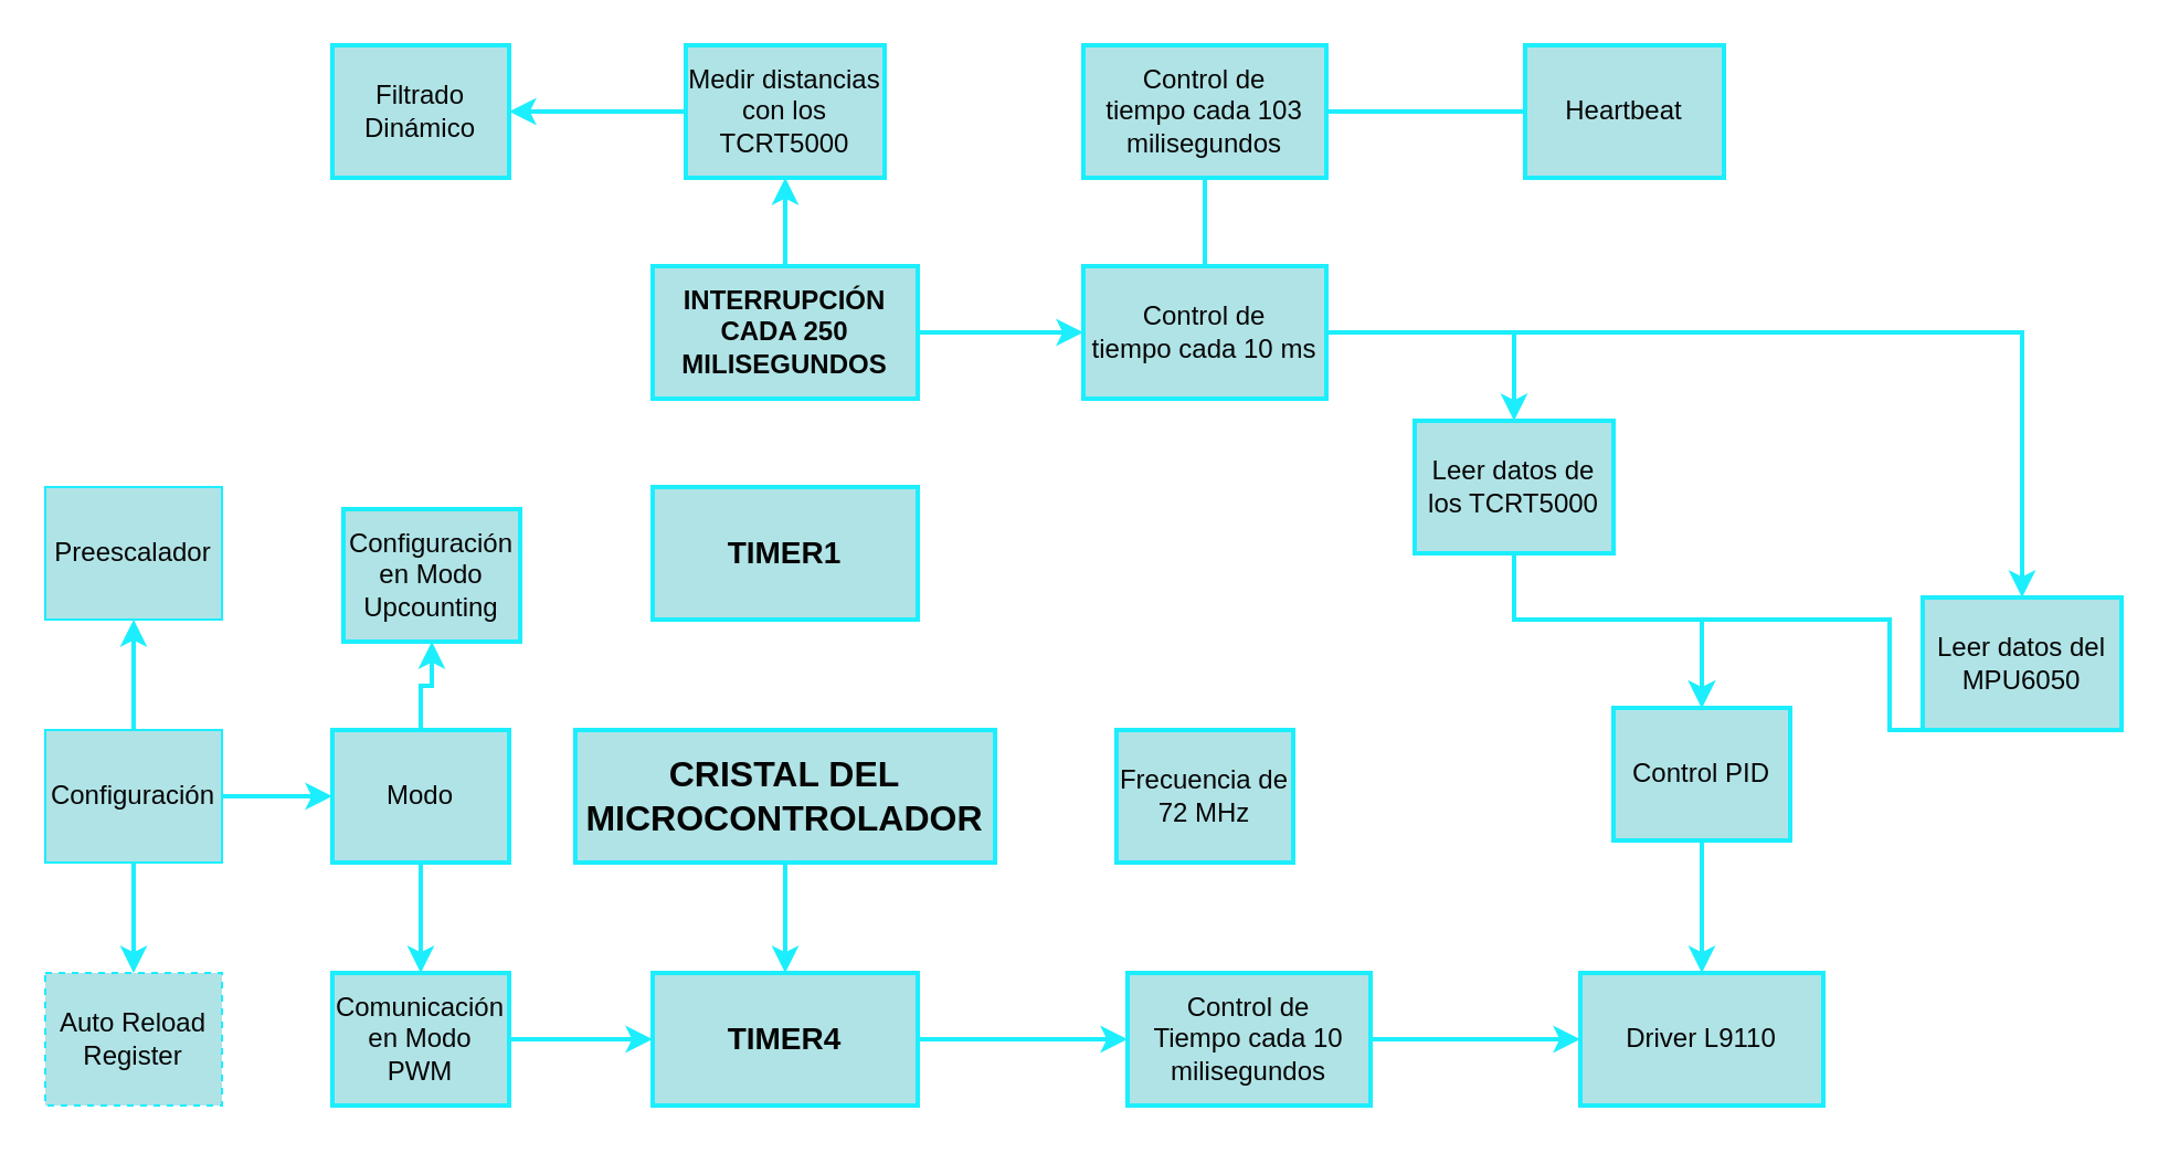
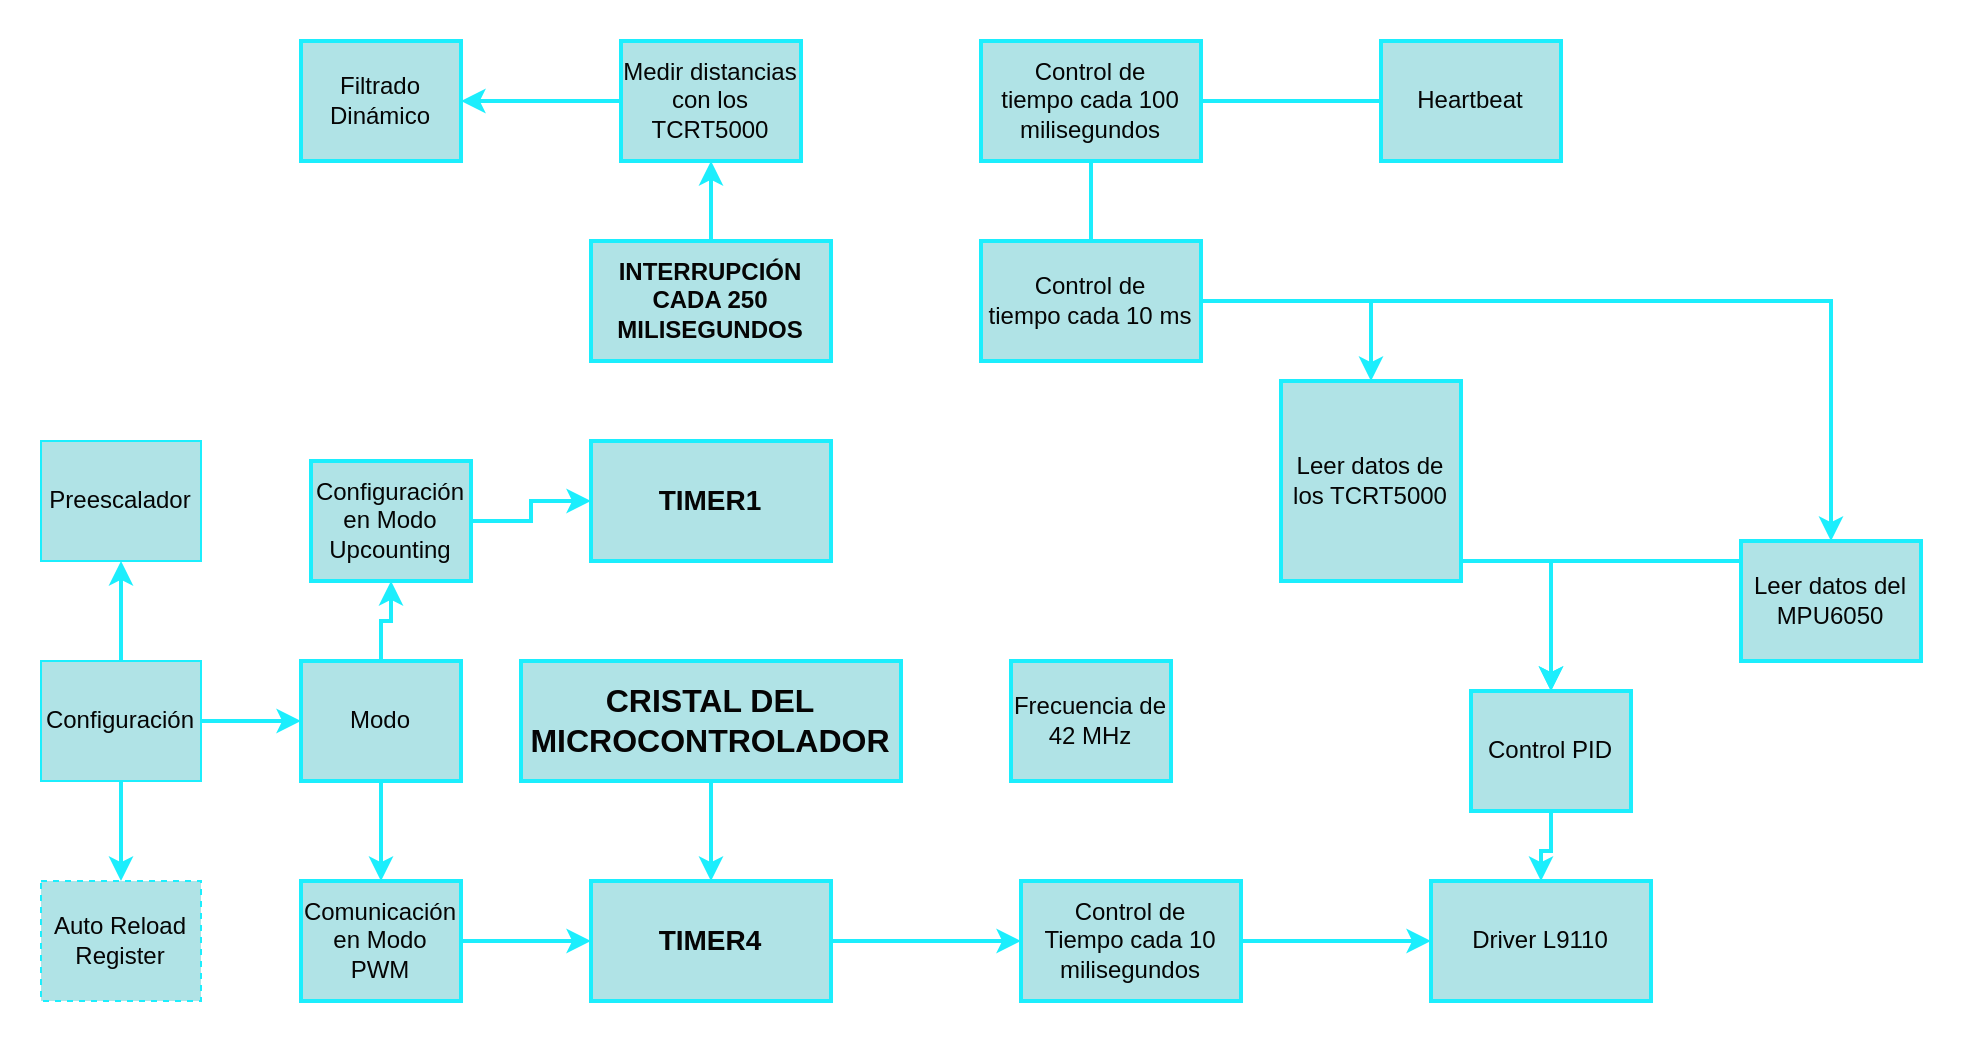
  <mxCell id="0" />
  <mxCell id="1" parent="0" />
  <mxCell id="2" value="" style="edgeStyle=orthogonalEdgeStyle;rounded=0;orthogonalLoop=1;jettySize=auto;html=1;fillColor=#b0e3e6;strokeColor=#1CEEFD;fontColor=#050505;strokeWidth=2;" parent="1" source="3" target="6" edge="1"><mxGeometry relative="1" as="geometry" /></mxCell>
  <mxCell id="3" value="CRISTAL DEL MICROCONTROLADOR" style="whiteSpace=wrap;html=1;fillColor=#b0e3e6;strokeColor=#1CEEFD;fontColor=#050505;fontSize=16;fontStyle=1;strokeWidth=2;" parent="1" vertex="1"><mxGeometry x="260" y="330" width="190" height="60" as="geometry" /></mxCell>
  <mxCell id="4" value="TIMER1" style="whiteSpace=wrap;html=1;fillColor=#b0e3e6;strokeColor=#1CEEFD;fontColor=#050505;fontSize=14;fontStyle=1;strokeWidth=2;" parent="1" vertex="1"><mxGeometry x="295" y="220" width="120" height="60" as="geometry" /></mxCell>
  <mxCell id="5" value="" style="edgeStyle=orthogonalEdgeStyle;rounded=0;orthogonalLoop=1;jettySize=auto;html=1;fillColor=#b0e3e6;strokeColor=#1CEEFD;fontColor=#050505;strokeWidth=2;" parent="1" source="6" target="29" edge="1"><mxGeometry relative="1" as="geometry" /></mxCell>
  <mxCell id="6" value="TIMER4" style="whiteSpace=wrap;html=1;fillColor=#b0e3e6;strokeColor=#1CEEFD;fontColor=#050505;fontSize=14;fontStyle=1;strokeWidth=2;" parent="1" vertex="1"><mxGeometry x="295" y="440" width="120" height="60" as="geometry" /></mxCell>
- <mxCell id="7" value="" style="edgeStyle=orthogonalEdgeStyle;rounded=0;orthogonalLoop=1;jettySize=auto;html=1;fillColor=#b0e3e6;strokeColor=#1CEEFD;fontColor=#050505;strokeWidth=2;" parent="1" source="9" target="13" edge="1"><mxGeometry relative="1" as="geometry" /></mxCell>
  <mxCell id="8" style="edgeStyle=orthogonalEdgeStyle;rounded=0;orthogonalLoop=1;jettySize=auto;html=1;entryX=0.5;entryY=1;entryDx=0;entryDy=0;fillColor=#b0e3e6;strokeColor=#1CEEFD;fontColor=#050505;strokeWidth=2;" parent="1" source="9" target="15" edge="1"><mxGeometry relative="1" as="geometry" /></mxCell>
  <mxCell id="9" value="INTERRUPCIÓN CADA 250 MILISEGUNDOS" style="whiteSpace=wrap;html=1;fillColor=#b0e3e6;strokeColor=#1CEEFD;fontColor=#050505;fontStyle=1;strokeWidth=2;" parent="1" vertex="1"><mxGeometry x="295" y="120" width="120" height="60" as="geometry" /></mxCell>
  <mxCell id="10" value="" style="edgeStyle=orthogonalEdgeStyle;rounded=0;orthogonalLoop=1;jettySize=auto;html=1;fillColor=#b0e3e6;strokeColor=#1CEEFD;fontColor=#050505;strokeWidth=2;" parent="1" source="13" edge="1"><mxGeometry relative="1" as="geometry"><mxPoint x="545" y="30" as="targetPoint" /></mxGeometry></mxCell>
  <mxCell id="11" style="edgeStyle=orthogonalEdgeStyle;rounded=0;orthogonalLoop=1;jettySize=auto;html=1;entryX=0.5;entryY=0;entryDx=0;entryDy=0;fillColor=#b0e3e6;strokeColor=#1CEEFD;fontColor=#050505;strokeWidth=2;" parent="1" source="13" target="20" edge="1"><mxGeometry relative="1" as="geometry" /></mxCell>
  <mxCell id="12" style="edgeStyle=orthogonalEdgeStyle;rounded=0;orthogonalLoop=1;jettySize=auto;html=1;entryX=0.5;entryY=0;entryDx=0;entryDy=0;fillColor=#b0e3e6;strokeColor=#1CEEFD;fontColor=#050505;strokeWidth=2;" parent="1" source="13" target="17" edge="1"><mxGeometry relative="1" as="geometry" /></mxCell>
  <mxCell id="13" value="Control de tiempo&amp;nbsp;&lt;span style=&quot;background-color: initial;&quot;&gt;cada 10 ms&lt;/span&gt;" style="whiteSpace=wrap;html=1;fillColor=#b0e3e6;strokeColor=#1CEEFD;fontColor=#050505;strokeWidth=2;" parent="1" vertex="1"><mxGeometry x="490" y="120" width="110" height="60" as="geometry" /></mxCell>
  <mxCell id="14" style="edgeStyle=orthogonalEdgeStyle;rounded=0;orthogonalLoop=1;jettySize=auto;html=1;entryX=1;entryY=0.5;entryDx=0;entryDy=0;strokeColor=#1CEEFD;strokeWidth=2;" parent="1" source="15" target="23" edge="1"><mxGeometry relative="1" as="geometry" /></mxCell>
  <mxCell id="15" value="Medir distancias con los TCRT5000" style="whiteSpace=wrap;html=1;fillColor=#b0e3e6;strokeColor=#1CEEFD;fontColor=#050505;strokeWidth=2;" parent="1" vertex="1"><mxGeometry x="310" y="20" width="90" height="60" as="geometry" /></mxCell>
  <mxCell id="16" style="edgeStyle=orthogonalEdgeStyle;rounded=0;orthogonalLoop=1;jettySize=auto;html=1;exitX=0.5;exitY=1;exitDx=0;exitDy=0;entryX=0.5;entryY=0;entryDx=0;entryDy=0;fillColor=#b0e3e6;strokeColor=#1CEEFD;fontColor=#050505;strokeWidth=2;" parent="1" source="17" target="22" edge="1"><mxGeometry relative="1" as="geometry"><Array as="points"><mxPoint x="855" y="280" /><mxPoint x="770" y="280" /></Array></mxGeometry></mxCell>
  <mxCell id="17" value="Leer datos del MPU6050" style="whiteSpace=wrap;html=1;fillColor=#b0e3e6;strokeColor=#1CEEFD;fontColor=#050505;strokeWidth=2;" parent="1" vertex="1"><mxGeometry x="870" y="270" width="90" height="60" as="geometry" /></mxCell>
  <mxCell id="18" value="Heartbeat" style="whiteSpace=wrap;html=1;fillColor=#b0e3e6;strokeColor=#1CEEFD;fontColor=#050505;strokeWidth=2;" parent="1" vertex="1"><mxGeometry x="690" y="20" width="90" height="60" as="geometry" /></mxCell>
  <mxCell id="19" style="edgeStyle=orthogonalEdgeStyle;rounded=0;orthogonalLoop=1;jettySize=auto;html=1;entryX=0.5;entryY=0;entryDx=0;entryDy=0;fillColor=#b0e3e6;strokeColor=#1CEEFD;fontColor=#050505;strokeWidth=2;" parent="1" source="20" target="22" edge="1"><mxGeometry relative="1" as="geometry"><Array as="points"><mxPoint x="685" y="280" /><mxPoint x="770" y="280" /></Array></mxGeometry></mxCell>
- <mxCell id="20" value="Leer datos de los TCRT5000" style="whiteSpace=wrap;html=1;fillColor=#b0e3e6;strokeColor=#1CEEFD;fontColor=#050505;strokeWidth=2;" parent="1" vertex="1"><mxGeometry x="640" y="190" width="90" height="60" as="geometry" /></mxCell>
+ <mxCell id="20" value="Leer datos de los TCRT5000" style="whiteSpace=wrap;html=1;fillColor=#b0e3e6;strokeColor=#1CEEFD;fontColor=#050505;strokeWidth=2;" parent="1" vertex="1"><mxGeometry x="640" y="190" width="90" height="100" as="geometry" /></mxCell>
  <mxCell id="21" style="edgeStyle=orthogonalEdgeStyle;rounded=0;orthogonalLoop=1;jettySize=auto;html=1;entryX=0.5;entryY=0;entryDx=0;entryDy=0;fillColor=#b0e3e6;strokeColor=#1CEEFD;fontColor=#050505;strokeWidth=2;" parent="1" source="22" target="32" edge="1"><mxGeometry relative="1" as="geometry" /></mxCell>
- <mxCell id="22" value="Control PID" style="whiteSpace=wrap;html=1;fillColor=#b0e3e6;strokeColor=#1CEEFD;fontColor=#050505;strokeWidth=2;" parent="1" vertex="1"><mxGeometry x="730" y="320" width="80" height="60" as="geometry" /></mxCell>
+ <mxCell id="22" value="Control PID" style="whiteSpace=wrap;html=1;fillColor=#b0e3e6;strokeColor=#1CEEFD;fontColor=#050505;strokeWidth=2;" parent="1" vertex="1"><mxGeometry x="735" y="345" width="80" height="60" as="geometry" /></mxCell>
  <mxCell id="23" value="Filtrado Dinámico" style="whiteSpace=wrap;html=1;fillColor=#b0e3e6;strokeColor=#1CEEFD;fontColor=#050505;strokeWidth=2;" parent="1" vertex="1"><mxGeometry x="150" y="20" width="80" height="60" as="geometry" /></mxCell>
+ <mxCell id="24" value="" style="edgeStyle=orthogonalEdgeStyle;rounded=0;orthogonalLoop=1;jettySize=auto;html=1;fillColor=#b0e3e6;strokeColor=#1CEEFD;fontColor=#050505;strokeWidth=2;" parent="1" source="25" target="4" edge="1"><mxGeometry relative="1" as="geometry" /></mxCell>
  <mxCell id="25" value="Configuración en Modo Upcounting" style="whiteSpace=wrap;html=1;fillColor=#b0e3e6;strokeColor=#1CEEFD;fontColor=#050505;strokeWidth=2;" parent="1" vertex="1"><mxGeometry x="155" y="230" width="80" height="60" as="geometry" /></mxCell>
  <mxCell id="26" value="" style="edgeStyle=orthogonalEdgeStyle;rounded=0;orthogonalLoop=1;jettySize=auto;html=1;fillColor=#b0e3e6;strokeColor=#1CEEFD;fontColor=#050505;strokeWidth=2;" parent="1" source="27" target="6" edge="1"><mxGeometry relative="1" as="geometry" /></mxCell>
  <mxCell id="27" value="Comunicación en Modo PWM" style="whiteSpace=wrap;html=1;fillColor=#b0e3e6;strokeColor=#1CEEFD;fontColor=#050505;strokeWidth=2;" parent="1" vertex="1"><mxGeometry x="150" y="440" width="80" height="60" as="geometry" /></mxCell>
  <mxCell id="28" value="" style="edgeStyle=orthogonalEdgeStyle;rounded=0;orthogonalLoop=1;jettySize=auto;html=1;fillColor=#b0e3e6;strokeColor=#1CEEFD;fontColor=#050505;strokeWidth=2;" parent="1" source="29" target="32" edge="1"><mxGeometry relative="1" as="geometry" /></mxCell>
  <mxCell id="29" value="Control de Tie&lt;span style=&quot;background-color: initial;&quot;&gt;mpo&amp;nbsp;&lt;/span&gt;&lt;span style=&quot;background-color: initial;&quot;&gt;cada 10 milisegundos&lt;/span&gt;" style="whiteSpace=wrap;html=1;fillColor=#b0e3e6;strokeColor=#1CEEFD;fontColor=#050505;strokeWidth=2;" parent="1" vertex="1"><mxGeometry x="510" y="440" width="110" height="60" as="geometry" /></mxCell>
  <mxCell id="30" style="edgeStyle=orthogonalEdgeStyle;rounded=0;orthogonalLoop=1;jettySize=auto;html=1;entryX=0;entryY=0.5;entryDx=0;entryDy=0;strokeColor=#1CEEFD;strokeWidth=2;endArrow=none;" parent="1" source="31" target="18" edge="1"><mxGeometry relative="1" as="geometry" /></mxCell>
- <mxCell id="31" value="Control de tiempo&amp;nbsp;&lt;span style=&quot;background-color: initial;&quot;&gt;cada 103 milisegundos&lt;/span&gt;" style="whiteSpace=wrap;html=1;fillColor=#b0e3e6;strokeColor=#1CEEFD;fontColor=#050505;strokeWidth=2;" parent="1" vertex="1"><mxGeometry x="490" y="20" width="110" height="60" as="geometry" /></mxCell>
+ <mxCell id="31" value="Control de tiempo&amp;nbsp;&lt;span style=&quot;background-color: initial;&quot;&gt;cada 100 milisegundos&lt;/span&gt;" style="whiteSpace=wrap;html=1;fillColor=#b0e3e6;strokeColor=#1CEEFD;fontColor=#050505;strokeWidth=2;" parent="1" vertex="1"><mxGeometry x="490" y="20" width="110" height="60" as="geometry" /></mxCell>
  <mxCell id="32" value="Driver L9110" style="whiteSpace=wrap;html=1;fillColor=#b0e3e6;strokeColor=#1CEEFD;fontColor=#050505;strokeWidth=2;" parent="1" vertex="1"><mxGeometry x="715" y="440" width="110" height="60" as="geometry" /></mxCell>
  <mxCell id="33" value="" style="edgeStyle=orthogonalEdgeStyle;rounded=0;orthogonalLoop=1;jettySize=auto;html=1;strokeWidth=2;strokeColor=#1CEEFD;" edge="1" parent="1" source="35" target="25"><mxGeometry relative="1" as="geometry" /></mxCell>
  <mxCell id="34" value="" style="edgeStyle=orthogonalEdgeStyle;rounded=0;orthogonalLoop=1;jettySize=auto;html=1;strokeWidth=2;strokeColor=#1CEEFD;" edge="1" parent="1" source="35" target="27"><mxGeometry relative="1" as="geometry" /></mxCell>
  <mxCell id="35" value="Modo" style="whiteSpace=wrap;html=1;fillColor=#b0e3e6;strokeColor=#1CEEFD;fontColor=#050505;strokeWidth=2;" vertex="1" parent="1"><mxGeometry x="150" y="330" width="80" height="60" as="geometry" /></mxCell>
  <mxCell id="36" value="" style="edgeStyle=orthogonalEdgeStyle;rounded=0;orthogonalLoop=1;jettySize=auto;html=1;strokeWidth=2;strokeColor=#1CEEFD;" edge="1" parent="1" source="39" target="40"><mxGeometry relative="1" as="geometry" /></mxCell>
  <mxCell id="37" value="" style="edgeStyle=orthogonalEdgeStyle;rounded=0;orthogonalLoop=1;jettySize=auto;html=1;strokeWidth=2;strokeColor=#1CEEFD;" edge="1" parent="1" source="39" target="41"><mxGeometry relative="1" as="geometry" /></mxCell>
  <mxCell id="38" value="" style="edgeStyle=orthogonalEdgeStyle;rounded=0;orthogonalLoop=1;jettySize=auto;html=1;strokeWidth=2;strokeColor=#1CEEFD;" edge="1" parent="1" source="39" target="35"><mxGeometry relative="1" as="geometry" /></mxCell>
  <mxCell id="39" value="Configuración" style="whiteSpace=wrap;html=1;fillColor=#b0e3e6;strokeColor=#1ceefd;fontColor=#050505;" vertex="1" parent="1"><mxGeometry x="20" y="330" width="80" height="60" as="geometry" /></mxCell>
  <mxCell id="40" value="Preescalador" style="whiteSpace=wrap;html=1;fillColor=#b0e3e6;strokeColor=#1ceefd;fontColor=#050505;" vertex="1" parent="1"><mxGeometry x="20" y="220" width="80" height="60" as="geometry" /></mxCell>
  <mxCell id="41" value="Auto Reload Register" style="whiteSpace=wrap;html=1;fillColor=#b0e3e6;strokeColor=#1ceefd;fontColor=#050505;dashed=1;" vertex="1" parent="1"><mxGeometry x="20" y="440" width="80" height="60" as="geometry" /></mxCell>
- <mxCell id="42" value="Frecuencia de 72 MHz" style="whiteSpace=wrap;html=1;fillColor=#b0e3e6;strokeColor=#1CEEFD;fontColor=#050505;strokeWidth=2;" vertex="1" parent="1"><mxGeometry x="505" y="330" width="80" height="60" as="geometry" /></mxCell>
+ <mxCell id="42" value="Frecuencia de 42 MHz" style="whiteSpace=wrap;html=1;fillColor=#b0e3e6;strokeColor=#1CEEFD;fontColor=#050505;strokeWidth=2;" vertex="1" parent="1"><mxGeometry x="505" y="330" width="80" height="60" as="geometry" /></mxCell>
